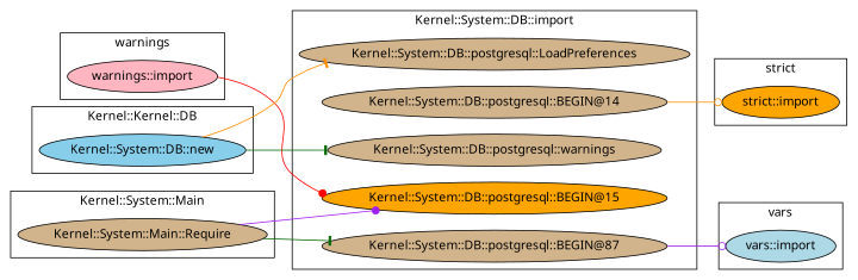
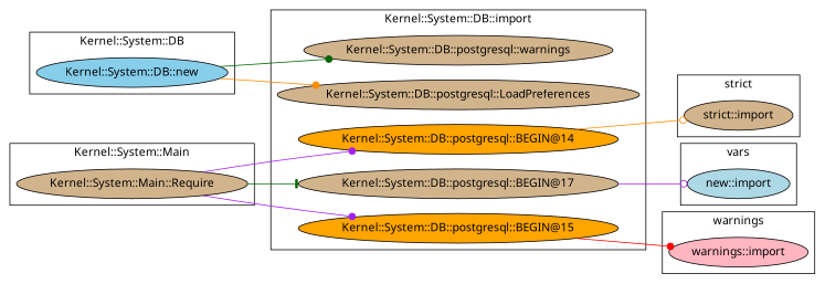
  digraph {
    fontname="Noto Sans"
    rankdir=LR
    node [fillcolor=tan fontname="Noto Sans" style=filled]
    edge [arrowhead=tee color=purple fontname="Noto Sans"]
-   "vars::import" [fillcolor=lightblue]
+   "vars::import" [fillcolor=lightblue label="new::import"]
    "warnings::import" [fillcolor=lightpink]
-   "strict::import" [fillcolor=orange]
+   "strict::import"
    "Kernel::System::DB::new" [fillcolor=skyblue]
    "Kernel::System::DB::postgresql::LoadPreferences"
-   "Kernel::System::DB::postgresql::BEGIN@14"
+   "Kernel::System::DB::postgresql::BEGIN@14" [fillcolor=orange]
    n7 [label="Kernel::System::DB::postgresql::warnings"]
-   "Kernel::System::DB::postgresql::BEGIN@17" [label="Kernel::System::DB::postgresql::BEGIN@87"]
+   "Kernel::System::DB::postgresql::BEGIN@17"
    "Kernel::System::DB::postgresql::BEGIN@15" [fillcolor=orange]
    "Kernel::System::Main::Require"
    subgraph cluster_1 {
      label=vars
      "vars::import"
    }
    subgraph cluster_2 {
      label=warnings
      "warnings::import"
    }
    subgraph cluster_3 {
      label="strict"
      "strict::import"
    }
    subgraph cluster_4 {
-     label="Kernel::Kernel::DB"
+     label="Kernel::System::DB"
      "Kernel::System::DB::new"
    }
    subgraph cluster_5 {
      label="Kernel::System::DB::import"
      "Kernel::System::DB::postgresql::LoadPreferences"
      "Kernel::System::DB::postgresql::BEGIN@14"
      n7
      "Kernel::System::DB::postgresql::BEGIN@17"
      "Kernel::System::DB::postgresql::BEGIN@15"
    }
    subgraph cluster_6 {
      label="Kernel::System::Main"
      "Kernel::System::Main::Require"
    }
-   "Kernel::System::DB::new" -> "Kernel::System::DB::postgresql::LoadPreferences" [color=darkorange]
-   "Kernel::System::DB::new" -> n7 [color=darkgreen]
+   "Kernel::System::DB::new" -> "Kernel::System::DB::postgresql::LoadPreferences" [arrowhead=dot color=darkorange]
+   "Kernel::System::DB::new" -> n7 [arrowhead=dot color=darkgreen]
    "Kernel::System::DB::postgresql::BEGIN@14" -> "strict::import" [arrowhead=odot color=darkorange]
    "Kernel::System::DB::postgresql::BEGIN@17" -> "vars::import" [arrowhead=odot]
-   "warnings::import" -> "Kernel::System::DB::postgresql::BEGIN@15" [arrowhead=dot color=red]
+   "Kernel::System::DB::postgresql::BEGIN@15" -> "warnings::import" [arrowhead=dot color=red]
+   "Kernel::System::Main::Require" -> "Kernel::System::DB::postgresql::BEGIN@14" [arrowhead=dot]
    "Kernel::System::Main::Require" -> "Kernel::System::DB::postgresql::BEGIN@17" [color=darkgreen]
    "Kernel::System::Main::Require" -> "Kernel::System::DB::postgresql::BEGIN@15" [arrowhead=dot]
  }
